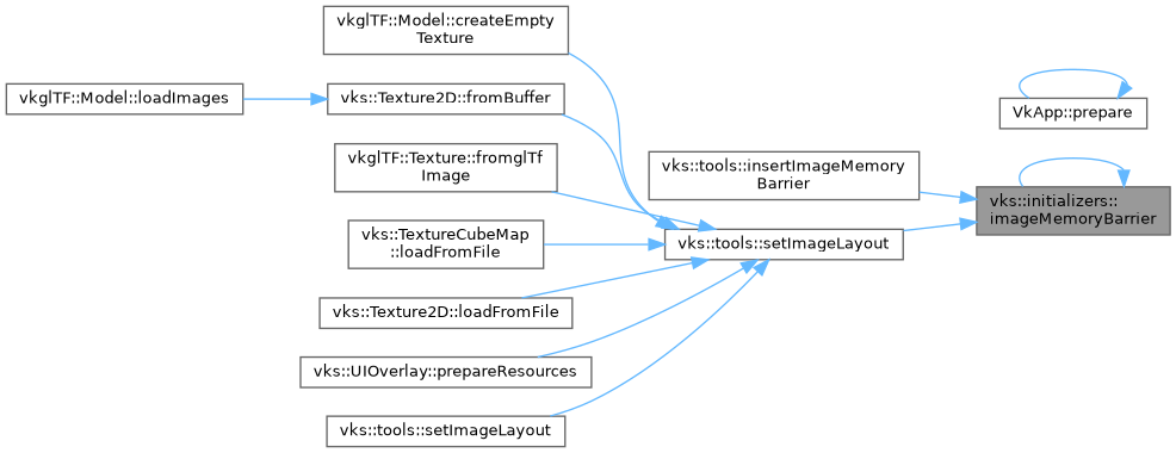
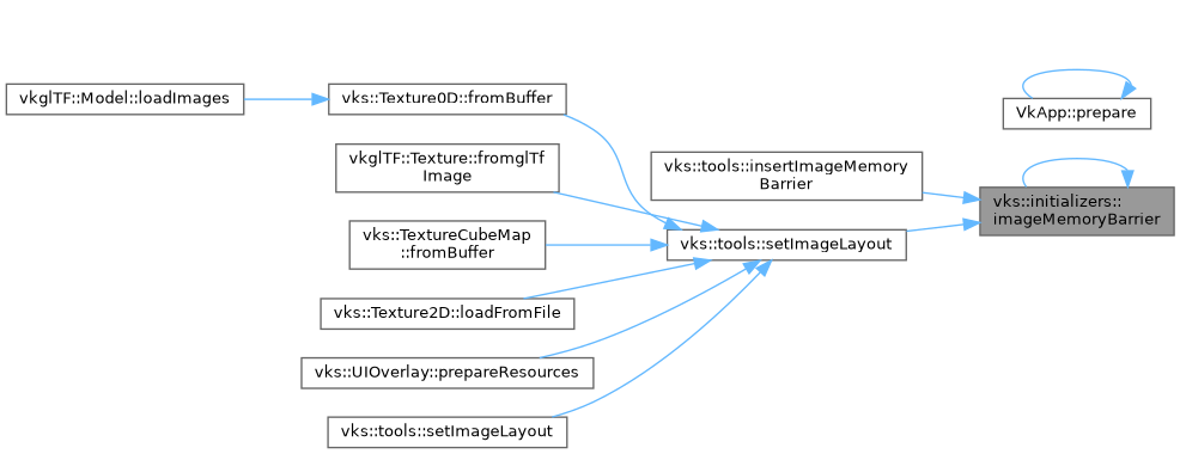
  digraph {
    rankdir=RL
    node [color=grey40 fillcolor=white fontname=Helvetica fontsize=10 shape=box style=filled]
    edge [color=steelblue1 dir=back fontname=Helvetica fontsize=10 labelfontname=Helvetica labelfontsize=10 style=solid]
    n1 [color=gray40 fillcolor=grey60 fontcolor=black height=0.2 label="vks::initializers::\limageMemoryBarrier" width=0.4]
    n2 [height=0.2 label="vks::tools::insertImageMemory\lBarrier" width=0.4]
    n3 [height=0.2 label="vks::tools::setImageLayout" width=0.4]
-   n4 [height=0.2 label="vkglTF::Model::createEmpty\lTexture" width=0.4]
-   n5 [height=0.2 label="vks::Texture2D::fromBuffer" width=0.4]
+   n5 [height=0.2 label="vks::Texture0D::fromBuffer" width=0.4]
    n6 [height=0.2 label="vkglTF::Texture::fromglTf\lImage" width=0.4]
-   n7 [height=0.2 label="vks::TextureCubeMap\l::loadFromFile" width=0.4]
+   n7 [height=0.2 label="vks::TextureCubeMap\l::fromBuffer" width=0.4]
    n8 [height=0.2 label="vks::Texture2D::loadFromFile" width=0.4]
    n9 [height=0.2 label="vks::UIOverlay::prepareResources" width=0.4]
    n10 [height=0.2 label="vks::tools::setImageLayout" width=0.4]
    n11 [height=0.2 label="vkglTF::Model::loadImages" width=0.4]
    n12 [height=0.2 label="VkApp::prepare" width=0.4]
    n1 -> n1
    n1 -> n2
    n1 -> n3
-   n3 -> n4
    n3 -> n5
    n3 -> n6
    n3 -> n7
    n3 -> n8
    n3 -> n9
    n3 -> n10
    n5 -> n11
    n12 -> n12
  }
